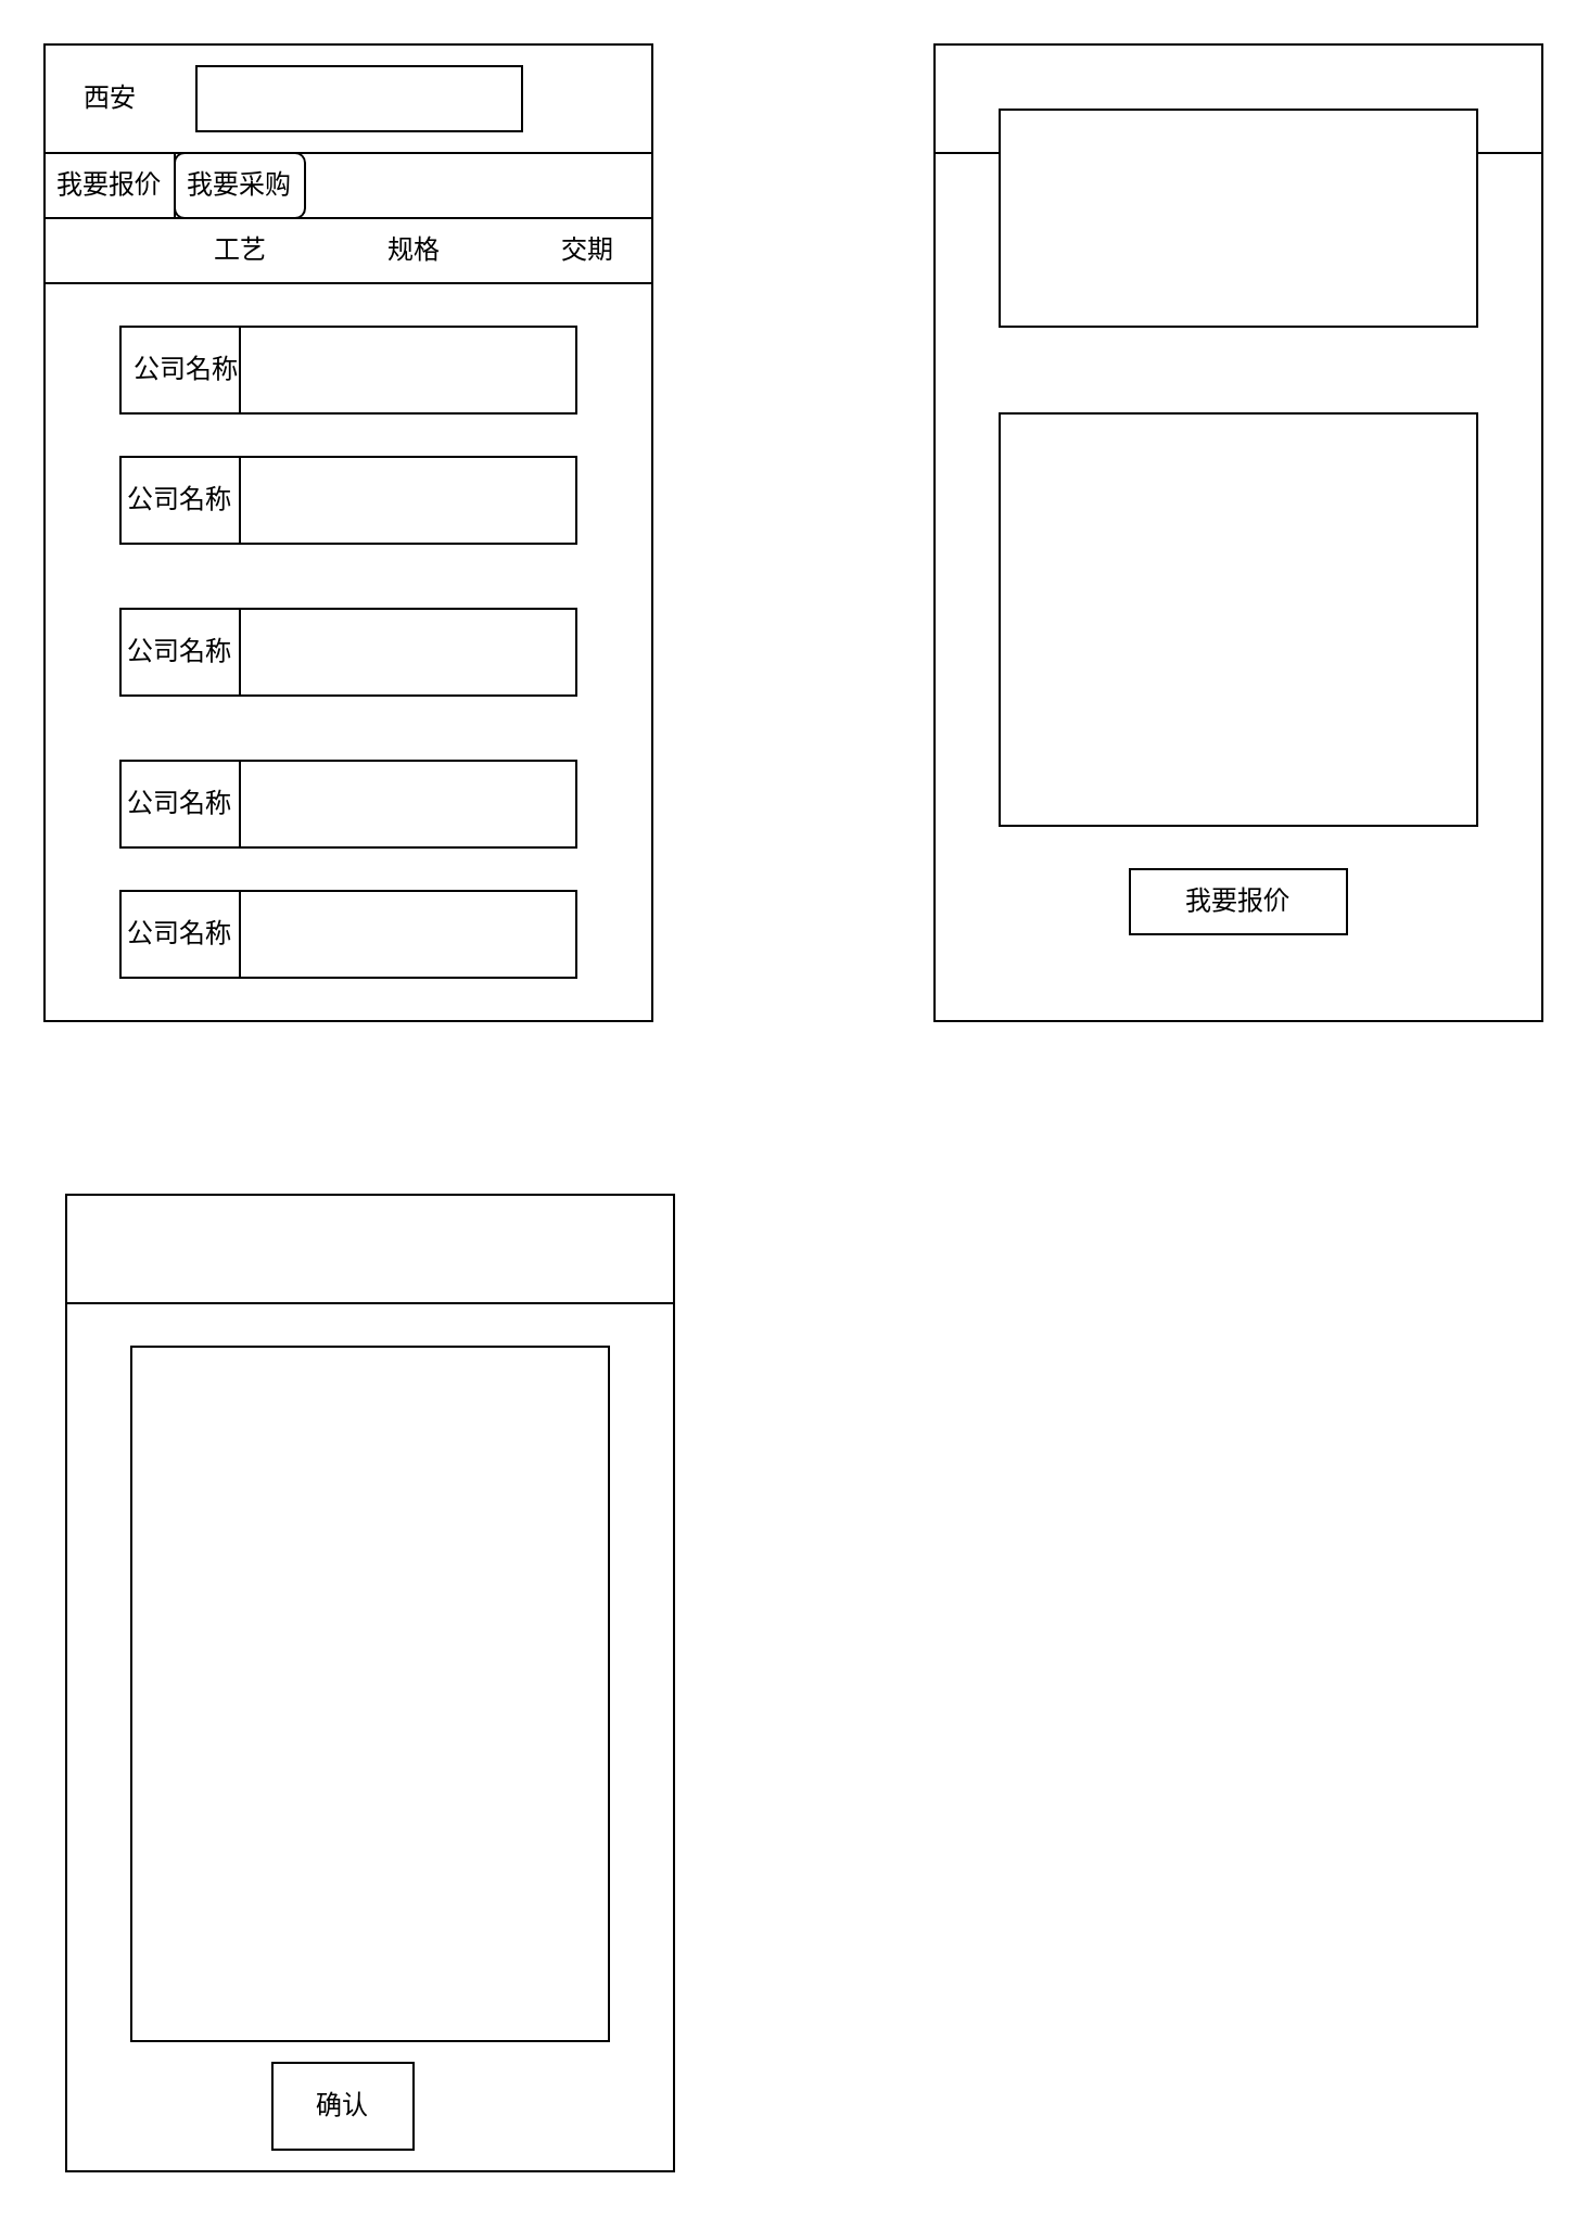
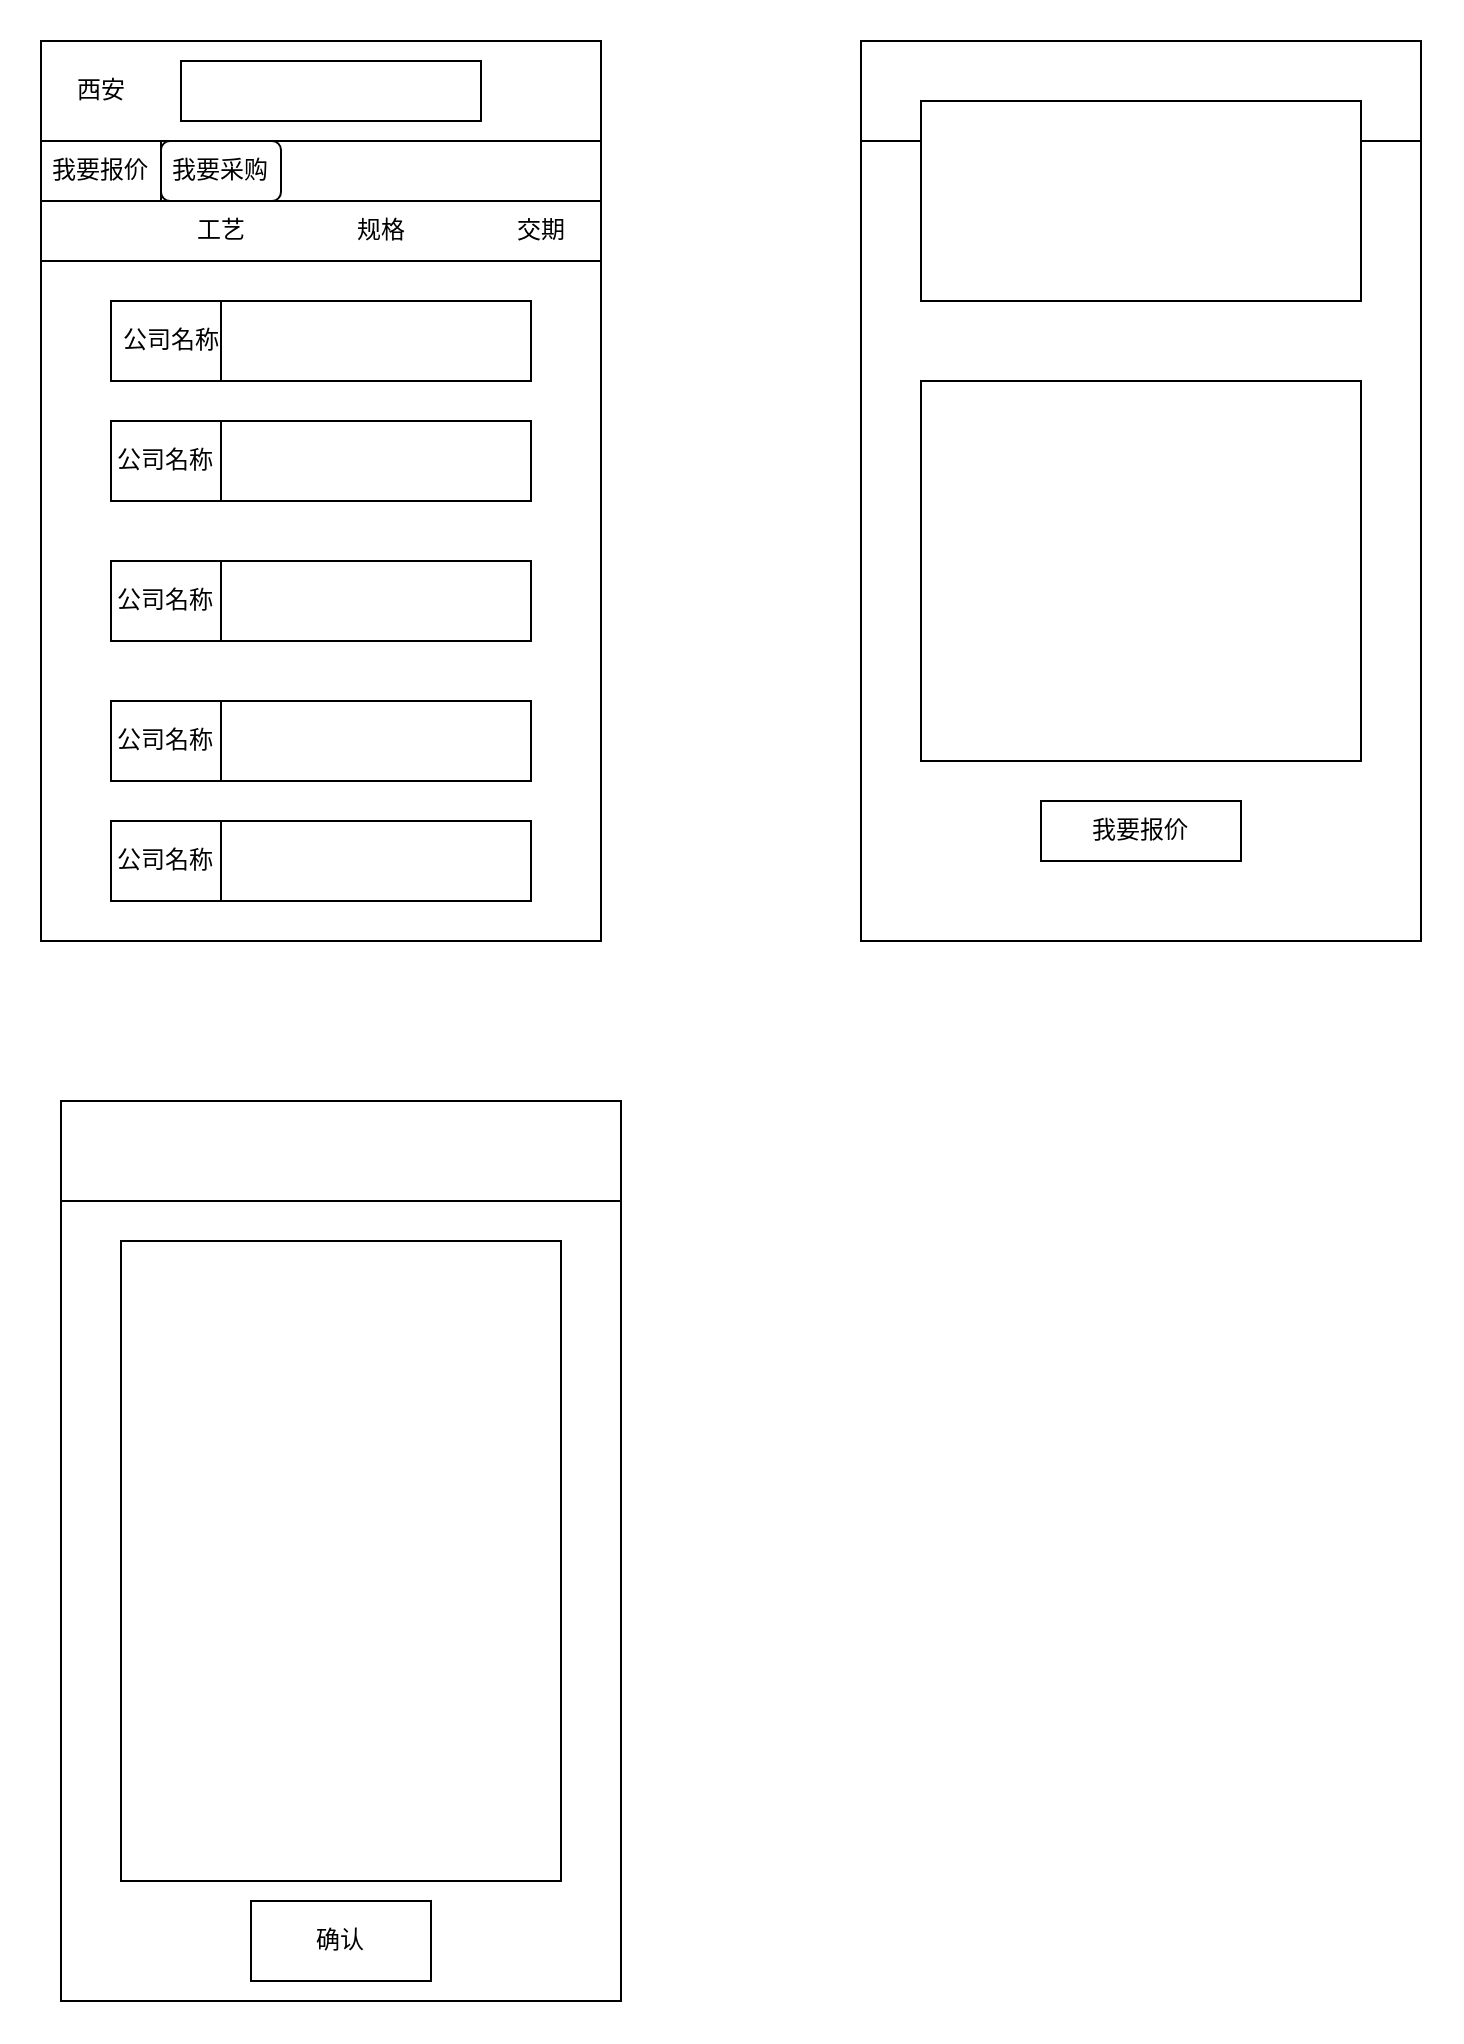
  <mxCell id="0" />
  <mxCell id="1" parent="0" />
  <mxCell id="2" value="" style="rounded=0;whiteSpace=wrap;html=1;" parent="1" vertex="1"><mxGeometry x="20" y="20" width="280" height="450" as="geometry" /></mxCell>
  <mxCell id="3" value="" style="endArrow=none;html=1;rounded=0;entryX=1;entryY=0.111;entryDx=0;entryDy=0;entryPerimeter=0;" edge="1" parent="1" target="2"><mxGeometry width="50" height="50" relative="1" as="geometry"><mxPoint x="20" y="70" as="sourcePoint" /><mxPoint x="300" y="260" as="targetPoint" /><Array as="points"><mxPoint x="20" y="70" /></Array></mxGeometry></mxCell>
  <mxCell id="4" value="" style="rounded=0;whiteSpace=wrap;html=1;direction=west;" vertex="1" parent="1"><mxGeometry x="90" y="30" width="150" height="30" as="geometry" /></mxCell>
  <mxCell id="5" value="&lt;font style=&quot;font-size: 12px&quot;&gt;西安&lt;/font&gt;" style="text;html=1;resizable=0;autosize=1;align=center;verticalAlign=middle;points=[];fillColor=none;strokeColor=none;rounded=0;" vertex="1" parent="1"><mxGeometry x="30" y="35" width="40" height="20" as="geometry" /></mxCell>
  <mxCell id="6" value="我要报价" style="rounded=0;whiteSpace=wrap;html=1;fontSize=12;" vertex="1" parent="1"><mxGeometry x="20" y="70" width="60" height="30" as="geometry" /></mxCell>
  <mxCell id="7" value="我要采购" style="whiteSpace=wrap;html=1;fontSize=12;rounded=1;" vertex="1" parent="1"><mxGeometry x="80" y="70" width="60" height="30" as="geometry" /></mxCell>
  <mxCell id="8" value="&amp;nbsp; &amp;nbsp;&amp;nbsp;" style="rounded=0;whiteSpace=wrap;html=1;fontSize=12;" vertex="1" parent="1"><mxGeometry x="20" y="100" width="280" height="30" as="geometry" /></mxCell>
  <mxCell id="9" value="工艺" style="text;html=1;resizable=0;autosize=1;align=center;verticalAlign=middle;points=[];fillColor=none;strokeColor=none;rounded=0;fontSize=12;" vertex="1" parent="1"><mxGeometry x="90" y="105" width="40" height="20" as="geometry" /></mxCell>
  <mxCell id="10" value="规格" style="text;html=1;resizable=0;autosize=1;align=center;verticalAlign=middle;points=[];fillColor=none;strokeColor=none;rounded=0;fontSize=12;" vertex="1" parent="1"><mxGeometry x="170" y="105" width="40" height="20" as="geometry" /></mxCell>
  <mxCell id="11" value="交期" style="text;html=1;resizable=0;autosize=1;align=center;verticalAlign=middle;points=[];fillColor=none;strokeColor=none;rounded=0;fontSize=12;" vertex="1" parent="1"><mxGeometry x="250" y="105" width="40" height="20" as="geometry" /></mxCell>
  <mxCell id="12" value="" style="rounded=0;whiteSpace=wrap;html=1;fontSize=12;" vertex="1" parent="1"><mxGeometry x="55" y="150" width="210" height="40" as="geometry" /></mxCell>
  <mxCell id="13" value="" style="rounded=0;whiteSpace=wrap;html=1;fontSize=12;" vertex="1" parent="1"><mxGeometry x="55" y="210" width="210" height="40" as="geometry" /></mxCell>
  <mxCell id="14" value="" style="rounded=0;whiteSpace=wrap;html=1;fontSize=12;" vertex="1" parent="1"><mxGeometry x="55" y="280" width="210" height="40" as="geometry" /></mxCell>
  <mxCell id="15" value="" style="rounded=0;whiteSpace=wrap;html=1;fontSize=12;" vertex="1" parent="1"><mxGeometry x="55" y="350" width="210" height="40" as="geometry" /></mxCell>
  <mxCell id="16" value="" style="rounded=0;whiteSpace=wrap;html=1;fontSize=12;" vertex="1" parent="1"><mxGeometry x="55" y="410" width="210" height="40" as="geometry" /></mxCell>
  <mxCell id="17" value="" style="rounded=0;whiteSpace=wrap;html=1;fontSize=12;" vertex="1" parent="1"><mxGeometry x="55" y="150" width="55" height="40" as="geometry" /></mxCell>
  <mxCell id="18" value="公司名称" style="rounded=0;whiteSpace=wrap;html=1;fontSize=12;" vertex="1" parent="1"><mxGeometry x="55" y="210" width="55" height="40" as="geometry" /></mxCell>
  <mxCell id="19" value="公司名称" style="rounded=0;whiteSpace=wrap;html=1;fontSize=12;" vertex="1" parent="1"><mxGeometry x="55" y="280" width="55" height="40" as="geometry" /></mxCell>
  <mxCell id="20" value="公司名称" style="rounded=0;whiteSpace=wrap;html=1;fontSize=12;" vertex="1" parent="1"><mxGeometry x="55" y="350" width="55" height="40" as="geometry" /></mxCell>
  <mxCell id="21" value="公司名称" style="rounded=0;whiteSpace=wrap;html=1;fontSize=12;" vertex="1" parent="1"><mxGeometry x="55" y="410" width="55" height="40" as="geometry" /></mxCell>
  <mxCell id="22" value="公司名称" style="text;html=1;resizable=0;autosize=1;align=center;verticalAlign=middle;points=[];fillColor=none;strokeColor=none;rounded=0;fontSize=12;" vertex="1" parent="1"><mxGeometry x="55" y="160" width="60" height="20" as="geometry" /></mxCell>
  <mxCell id="23" value="" style="rounded=0;whiteSpace=wrap;html=1;" vertex="1" parent="1"><mxGeometry x="430" y="20" width="280" height="450" as="geometry" /></mxCell>
  <mxCell id="24" value="" style="rounded=0;whiteSpace=wrap;html=1;fontSize=12;" vertex="1" parent="1"><mxGeometry x="430" y="20" width="280" height="50" as="geometry" /></mxCell>
  <mxCell id="25" value="" style="rounded=0;whiteSpace=wrap;html=1;fontSize=12;" vertex="1" parent="1"><mxGeometry x="460" y="50" width="220" height="100" as="geometry" /></mxCell>
  <mxCell id="26" value="" style="rounded=0;whiteSpace=wrap;html=1;fontSize=12;" vertex="1" parent="1"><mxGeometry x="460" y="190" width="220" height="190" as="geometry" /></mxCell>
  <mxCell id="27" value="我要报价" style="rounded=0;whiteSpace=wrap;html=1;fontSize=12;" vertex="1" parent="1"><mxGeometry x="520" y="400" width="100" height="30" as="geometry" /></mxCell>
  <mxCell id="28" value="" style="rounded=0;whiteSpace=wrap;html=1;" vertex="1" parent="1"><mxGeometry x="30" y="550" width="280" height="450" as="geometry" /></mxCell>
  <mxCell id="29" value="" style="rounded=0;whiteSpace=wrap;html=1;fontSize=12;" vertex="1" parent="1"><mxGeometry x="30" y="550" width="280" height="50" as="geometry" /></mxCell>
  <mxCell id="30" value="" style="rounded=0;whiteSpace=wrap;html=1;fontSize=12;" vertex="1" parent="1"><mxGeometry x="60" y="620" width="220" height="320" as="geometry" /></mxCell>
- <mxCell id="31" value="确认" style="rounded=0;whiteSpace=wrap;html=1;fontSize=12;" vertex="1" parent="1"><mxGeometry x="125" y="950" width="65" height="40" as="geometry" /></mxCell>
+ <mxCell id="31" value="确认" style="rounded=0;whiteSpace=wrap;html=1;fontSize=12;" vertex="1" parent="1"><mxGeometry x="125" y="950" width="90" height="40" as="geometry" /></mxCell>
